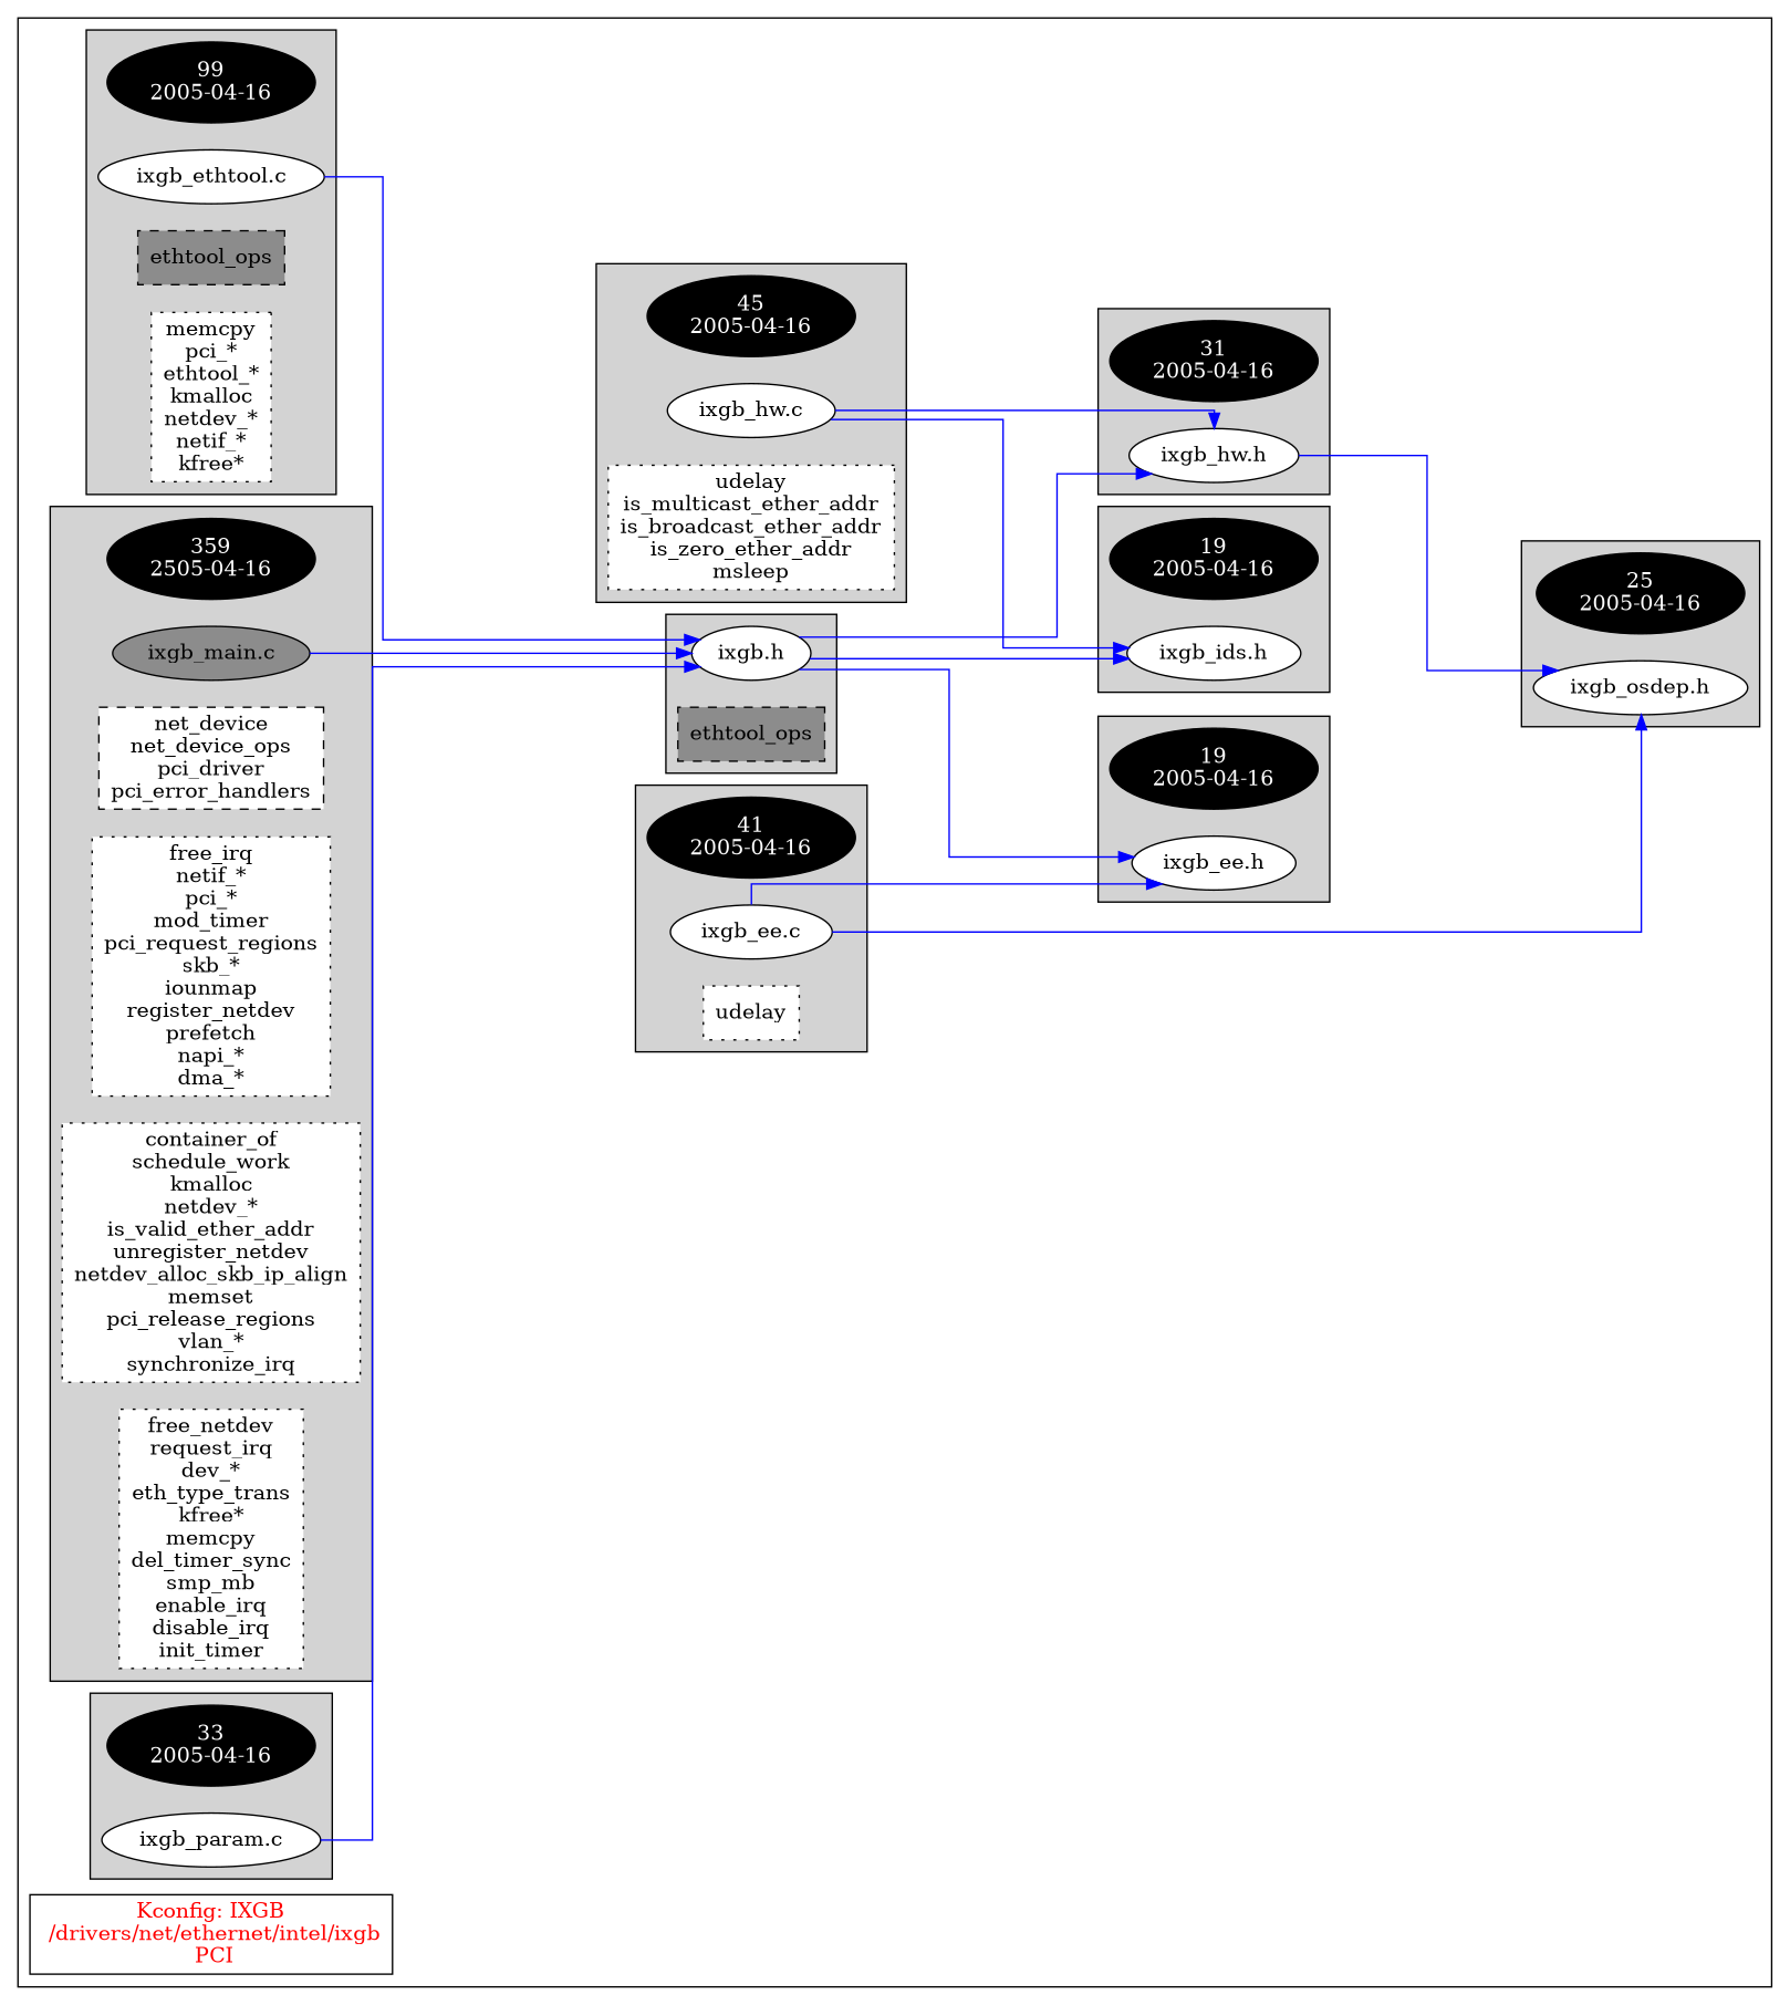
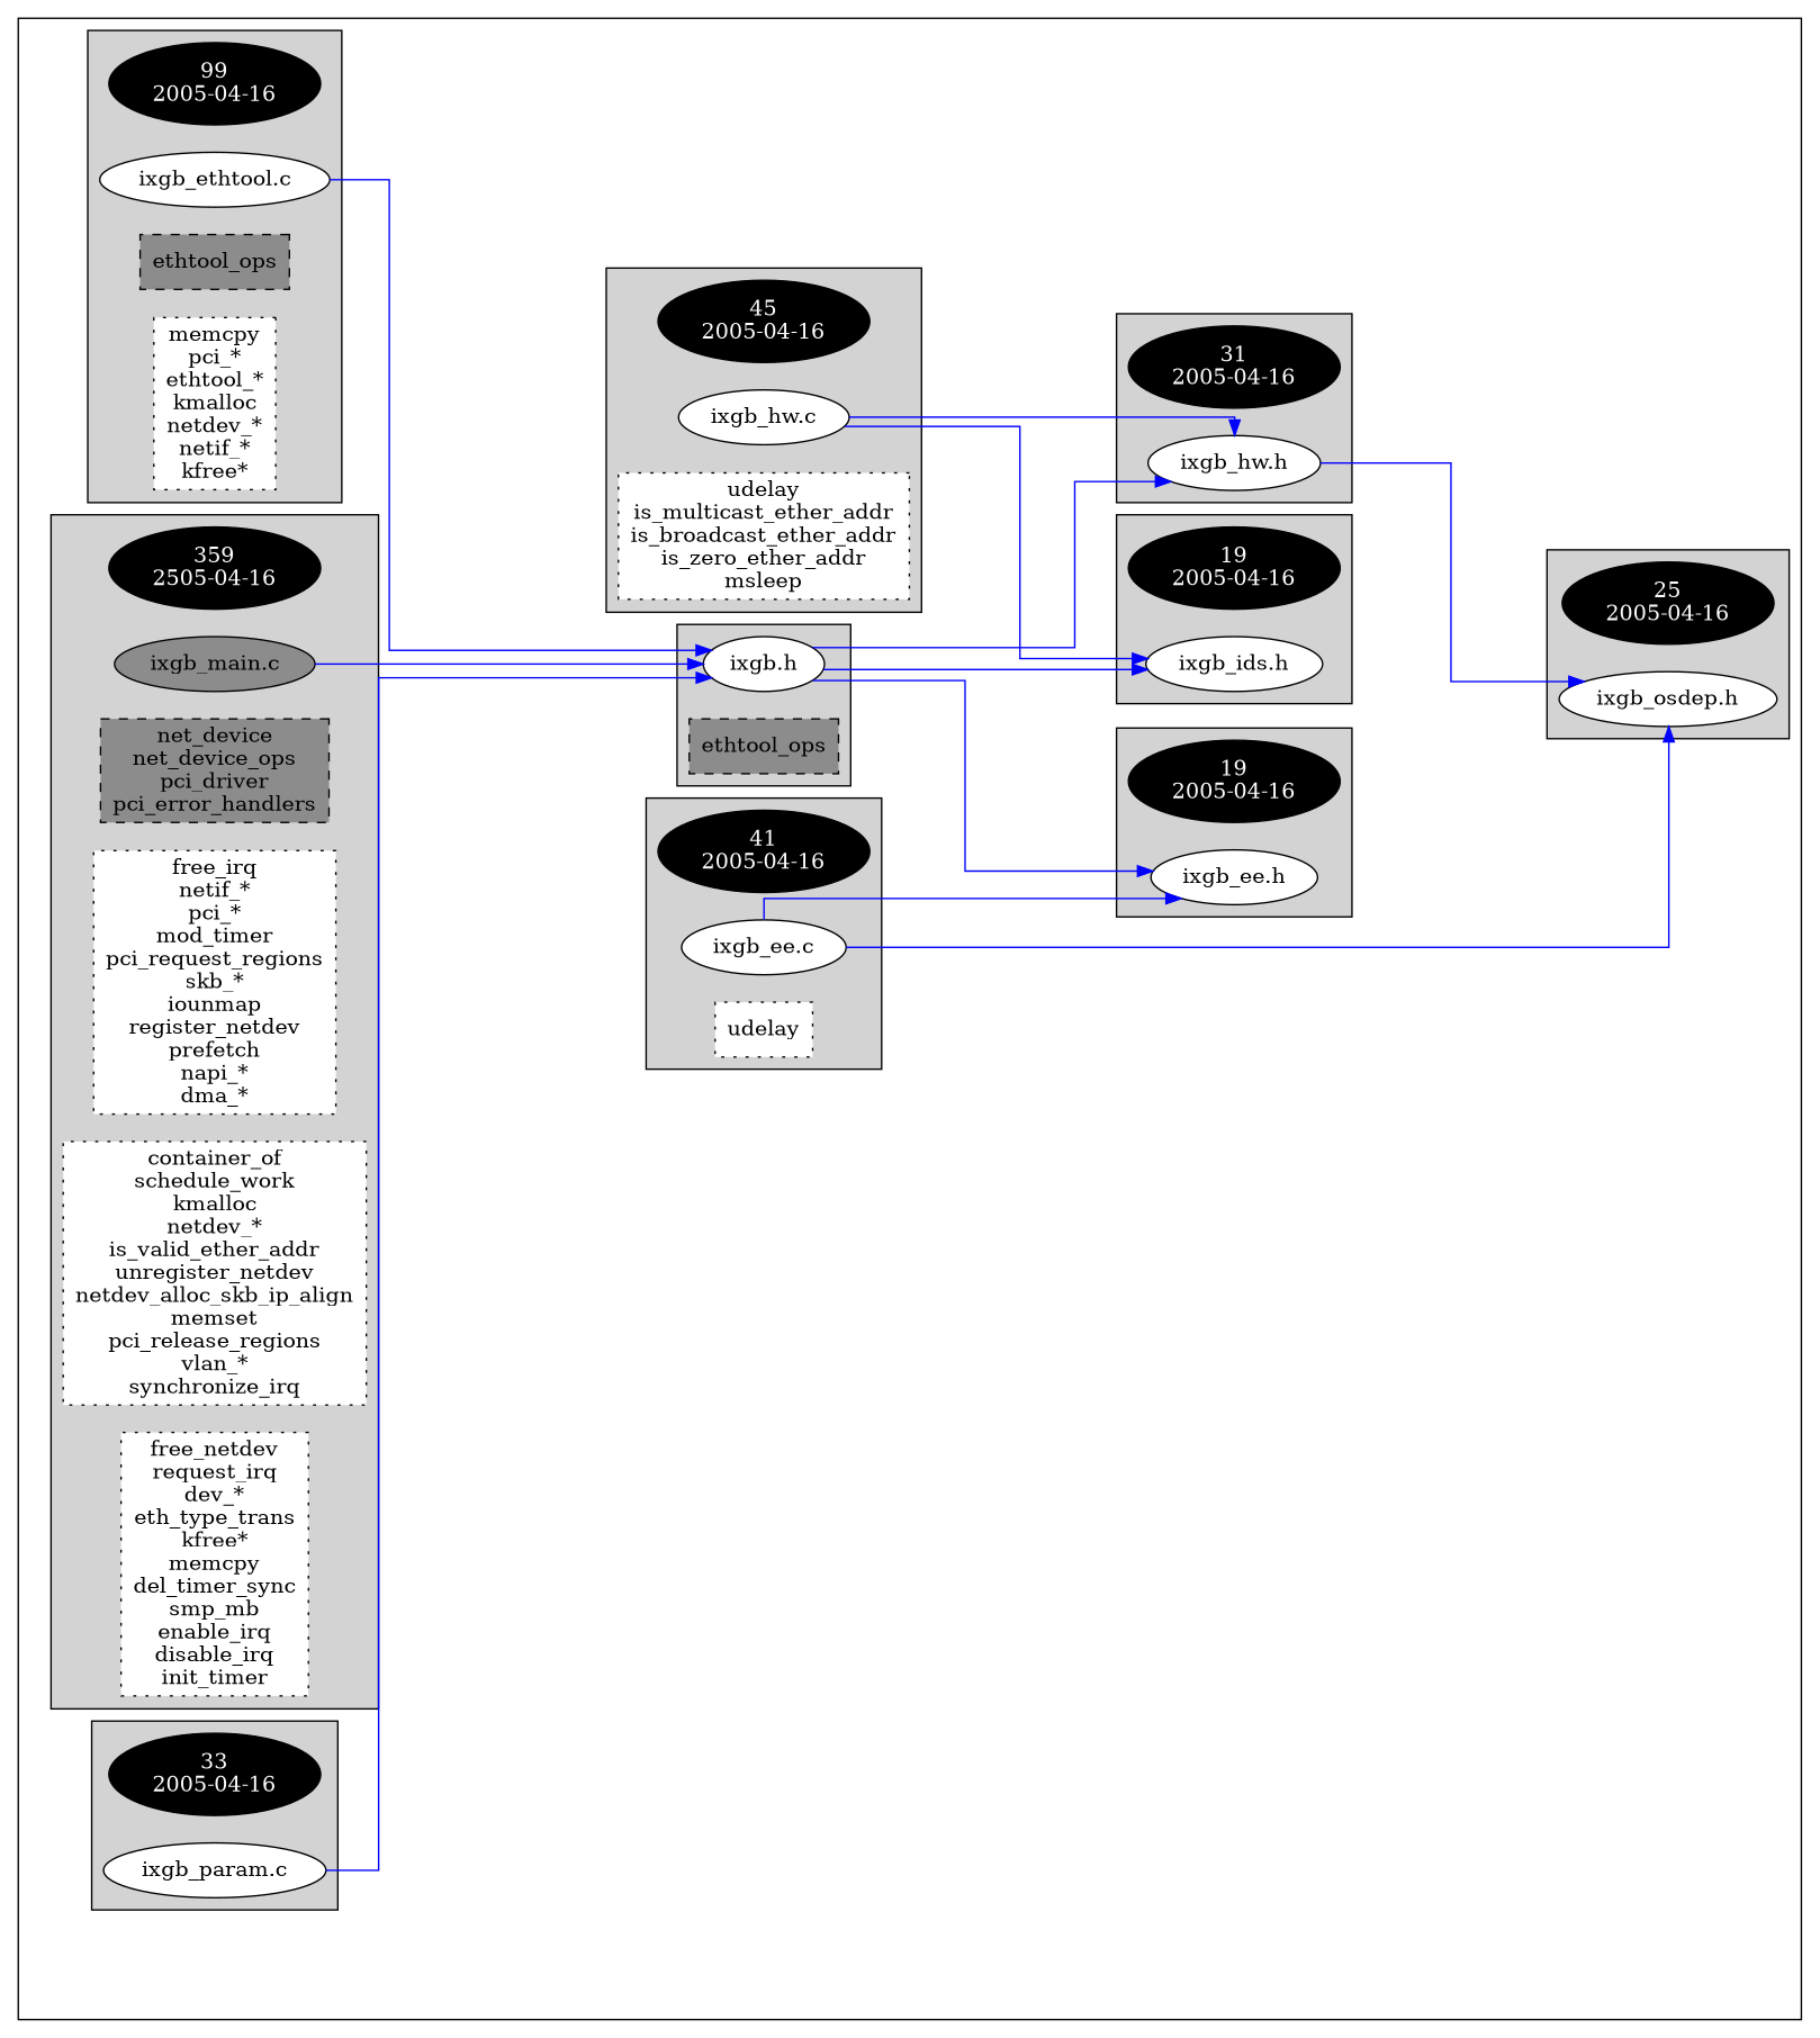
  digraph {
    rankdir=LR
    ranksep=2
    splines=ortho
    node [fillcolor=white fontcolor=black style=filled]
    edge [color=blue]
    n1 [fillcolor=black fontcolor=white label="33\n2005-04-16"]
    n2 [label="ixgb_param.c\n"]
    n3 [fillcolor=black fontcolor=white label="19\n2005-04-16"]
    n4 [label="ixgb_ids.h\n"]
    n5 [fillcolor=black fontcolor=white label="25\n2005-04-16"]
    n6 [label="ixgb_osdep.h\n"]
    n7 [fillcolor=black fontcolor=white label="99\n2005-04-16"]
    n8 [label="ixgb_ethtool.c\n"]
    n9 [fillcolor=grey55 label="ethtool_ops\n" shape=box style="filled,dashed"]
    n10 [label="memcpy\npci_*\nethtool_*\nkmalloc\nnetdev_*\nnetif_*\nkfree*\n" shape=box style="filled,dotted"]
    n11 [fillcolor=black fontcolor=white label="19\n2005-04-16"]
    n12 [label="ixgb_ee.h\n"]
    n13 [fillcolor=black fontcolor=white label="41\n2005-04-16"]
    n14 [label="ixgb_ee.c\n"]
    n15 [label="udelay\n" shape=box style="filled,dotted"]
    n16 [fillcolor=black fontcolor=white label="31\n2005-04-16"]
    n17 [label="ixgb_hw.h\n"]
    n18 [fillcolor=black fontcolor=white label="45\n2005-04-16"]
    n19 [label="ixgb_hw.c\n"]
    n20 [label="udelay\nis_multicast_ether_addr\nis_broadcast_ether_addr\nis_zero_ether_addr\nmsleep\n" shape=box style="filled,dotted"]
    n21 [fillcolor=black fontcolor=white label="359\n2505-04-16"]
    n22 [fillcolor=grey55 label="ixgb_main.c\n"]
-   n23 [label="net_device\nnet_device_ops\npci_driver\npci_error_handlers\n" shape=box style="filled,dashed"]
+   n23 [fillcolor=grey55 label="net_device\nnet_device_ops\npci_driver\npci_error_handlers\n" shape=box style="filled,dashed"]
    n24 [label="free_irq\nnetif_*\npci_*\nmod_timer\npci_request_regions\nskb_*\niounmap\nregister_netdev\nprefetch\nnapi_*\ndma_*\n" shape=box style="filled,dotted"]
    n25 [label="container_of\nschedule_work\nkmalloc\nnetdev_*\nis_valid_ether_addr\nunregister_netdev\nnetdev_alloc_skb_ip_align\nmemset\npci_release_regions\nvlan_*\nsynchronize_irq\n" shape=box style="filled,dotted"]
    n26 [label="free_netdev\nrequest_irq\ndev_*\neth_type_trans\nkfree*\nmemcpy\ndel_timer_sync\nsmp_mb\nenable_irq\ndisable_irq\ninit_timer\n" shape=box style="filled,dotted"]
    n27 [label="ixgb.h\n"]
    n28 [fillcolor=grey55 label="ethtool_ops\n" shape=box style="filled,dashed"]
-   n29 [fontcolor=red label="Kconfig: IXGB\n /drivers/net/ethernet/intel/ixgb\n  PCI " shape=box fillcolor="" style=""]
    subgraph cluster_1 {
-     n29
      subgraph cluster_2 {
        style=filled
        n1
        n2
      }
      subgraph cluster_3 {
        style=filled
        n3
        n4
      }
      subgraph cluster_4 {
        style=filled
        n5
        n6
      }
      subgraph cluster_5 {
        style=filled
        n7
        n8
        n9
        n10
      }
      subgraph cluster_6 {
        style=filled
        n11
        n12
      }
      subgraph cluster_7 {
        style=filled
        n13
        n14
        n15
      }
      subgraph cluster_8 {
        style=filled
        n16
        n17
      }
      subgraph cluster_9 {
        style=filled
        n18
        n19
        n20
      }
      subgraph cluster_10 {
        style=filled
        n21
        n22
        n23
        n24
        n25
        n26
      }
      subgraph cluster_11 {
        style=filled
        n27
        n28
      }
    }
    n2 -> n27
    n8 -> n27
    n14 -> n6
    n14 -> n12
    n17 -> n6
    n19 -> n4
    n19 -> n17
    n22 -> n27
    n27 -> n4
    n27 -> n12
    n27 -> n17
  }
